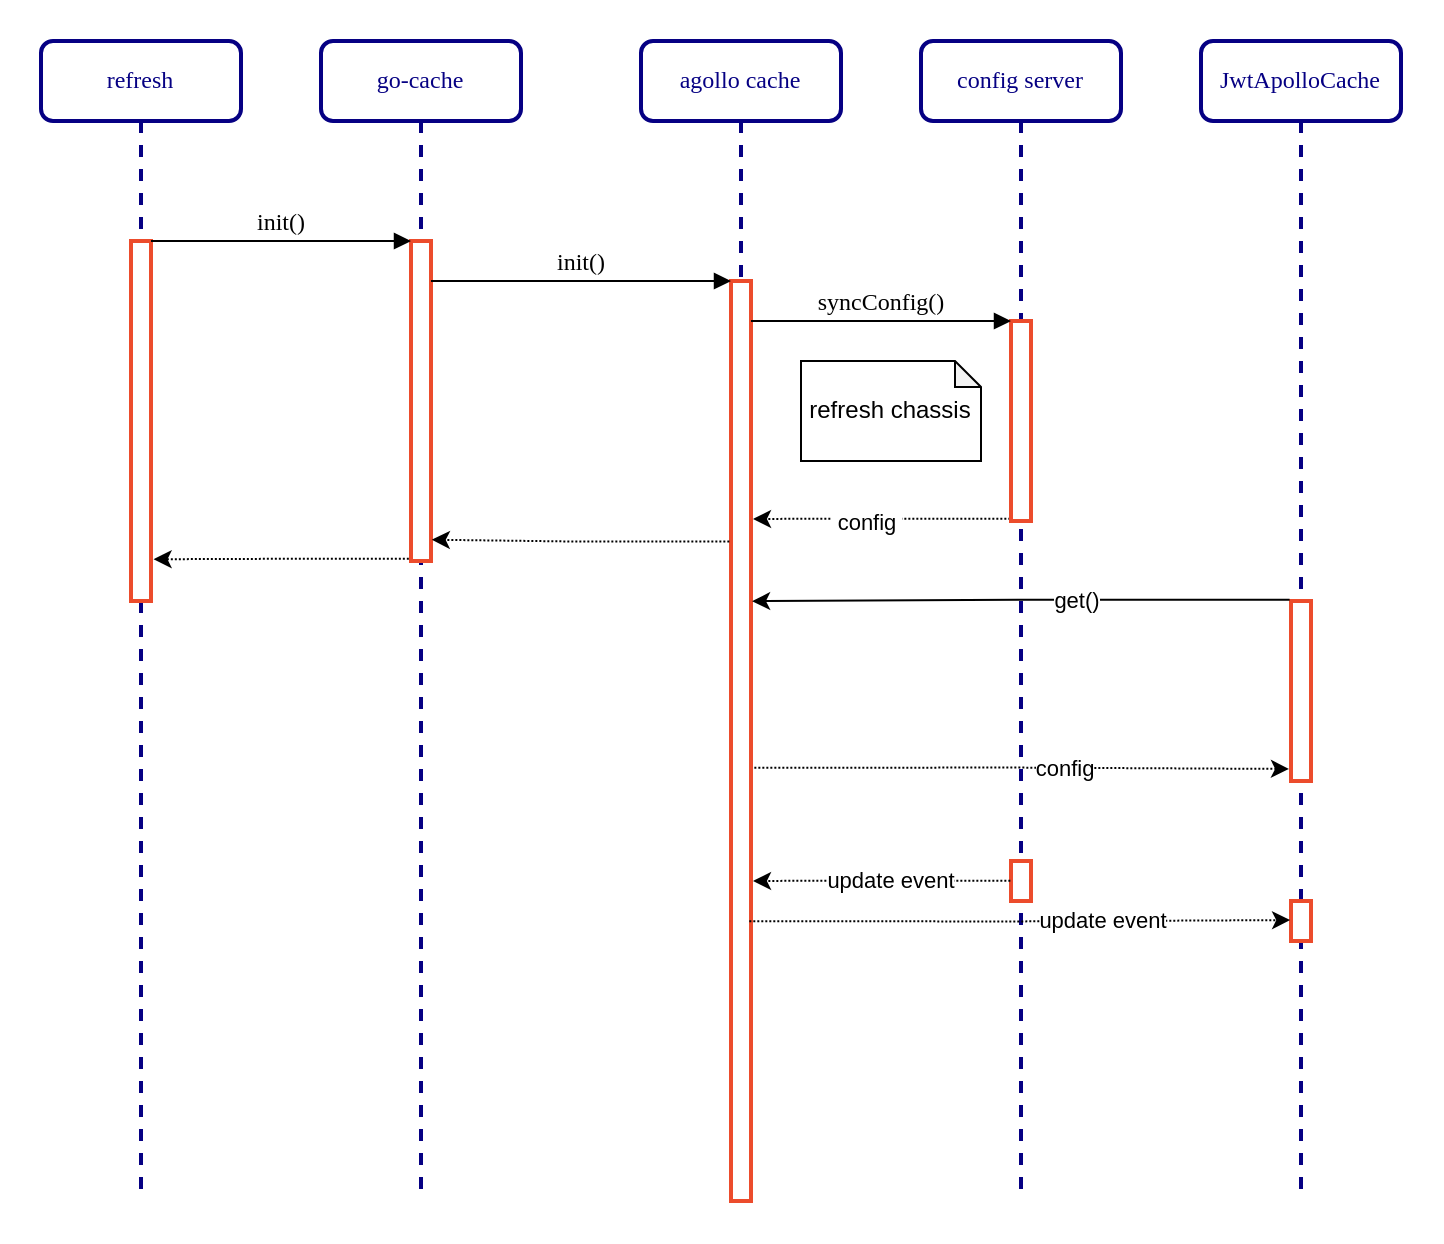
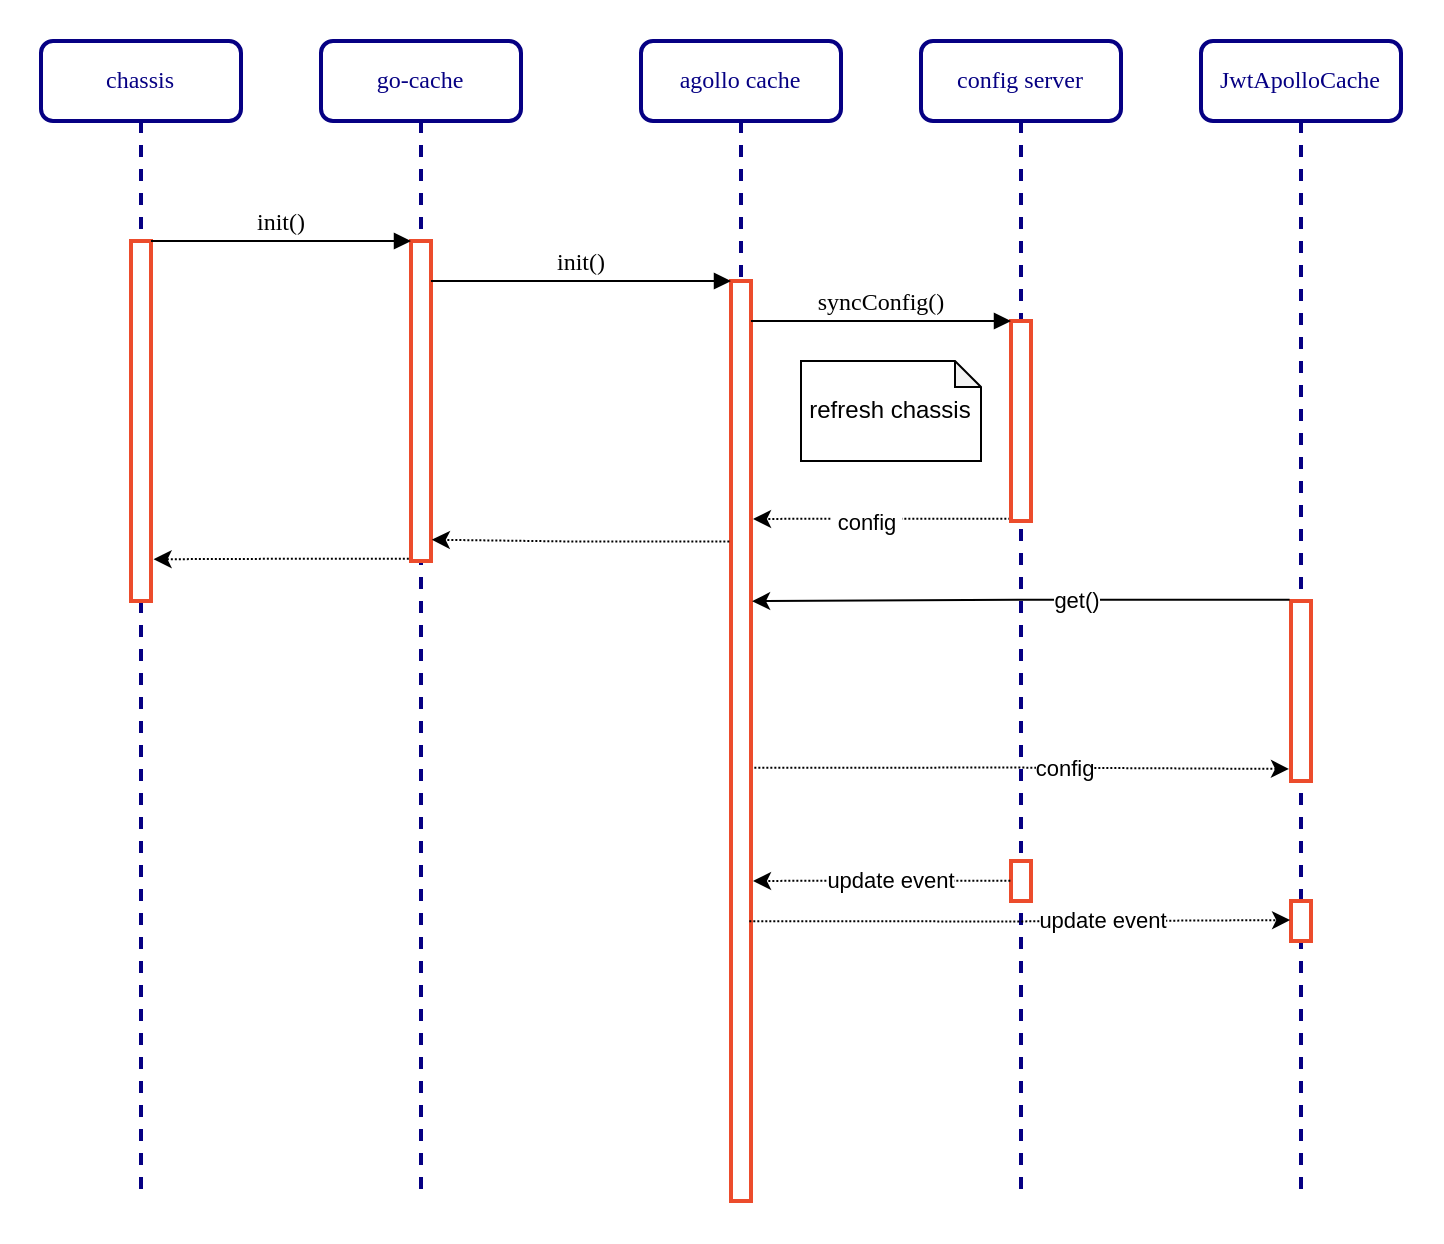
  <mxCell id="0" />
  <mxCell id="1" parent="0" />
  <mxCell id="2" value="go-cache" style="shape=umlLifeline;perimeter=lifelinePerimeter;whiteSpace=wrap;html=1;container=1;collapsible=0;recursiveResize=0;outlineConnect=0;rounded=1;shadow=0;comic=0;labelBackgroundColor=none;strokeWidth=2;fontFamily=Verdana;fontSize=12;align=center;strokeColor=#060083;fontColor=#060083;" parent="1" vertex="1"><mxGeometry x="160" y="20" width="100" height="580" as="geometry" /></mxCell>
  <mxCell id="3" value="" style="html=1;points=[];perimeter=orthogonalPerimeter;rounded=0;shadow=0;comic=0;labelBackgroundColor=none;strokeWidth=2;fontFamily=Verdana;fontSize=12;align=center;strokeColor=#EC4C2C;" parent="2" vertex="1"><mxGeometry x="45" y="100" width="10" height="160" as="geometry" /></mxCell>
  <mxCell id="4" value="agollo cache" style="shape=umlLifeline;perimeter=lifelinePerimeter;whiteSpace=wrap;html=1;container=1;collapsible=0;recursiveResize=0;outlineConnect=0;rounded=1;shadow=0;comic=0;labelBackgroundColor=none;strokeWidth=2;fontFamily=Verdana;fontSize=12;align=center;strokeColor=#060083;fontColor=#060083;" parent="1" vertex="1"><mxGeometry x="320" y="20" width="100" height="580" as="geometry" /></mxCell>
  <mxCell id="5" value="" style="html=1;points=[];perimeter=orthogonalPerimeter;rounded=0;shadow=0;comic=0;labelBackgroundColor=none;strokeWidth=2;fontFamily=Verdana;fontSize=12;align=center;strokeColor=#EC4C2C;" parent="4" vertex="1"><mxGeometry x="45" y="120" width="10" height="460" as="geometry" /></mxCell>
  <mxCell id="6" value="config server" style="shape=umlLifeline;perimeter=lifelinePerimeter;whiteSpace=wrap;html=1;container=1;collapsible=0;recursiveResize=0;outlineConnect=0;rounded=1;shadow=0;comic=0;labelBackgroundColor=none;strokeWidth=2;fontFamily=Verdana;fontSize=12;align=center;strokeColor=#060083;fontColor=#060083;" parent="1" vertex="1"><mxGeometry x="460" y="20" width="100" height="580" as="geometry" /></mxCell>
  <mxCell id="7" value="" style="html=1;points=[];perimeter=orthogonalPerimeter;rounded=0;shadow=0;comic=0;labelBackgroundColor=none;strokeWidth=2;fontFamily=Verdana;fontSize=12;align=center;strokeColor=#EC4C2C;" vertex="1" parent="6"><mxGeometry x="45" y="410" width="10" height="20" as="geometry" /></mxCell>
  <mxCell id="8" style="edgeStyle=orthogonalEdgeStyle;rounded=0;orthogonalLoop=1;jettySize=auto;html=1;exitX=-0.033;exitY=0.989;exitDx=0;exitDy=0;exitPerimeter=0;dashed=1;dashPattern=1 1;" edge="1" parent="6"><mxGeometry relative="1" as="geometry"><mxPoint x="-84" y="420.0" as="targetPoint" /><Array as="points"><mxPoint x="-60" y="420" /><mxPoint x="-60" y="420" /></Array><mxPoint x="44.67" y="419.9" as="sourcePoint" /></mxGeometry></mxCell>
  <mxCell id="9" value="update event" style="edgeLabel;html=1;align=center;verticalAlign=middle;resizable=0;points=[];" vertex="1" connectable="0" parent="8"><mxGeometry x="0.113" y="2" relative="1" as="geometry"><mxPoint x="12" y="-2" as="offset" /></mxGeometry></mxCell>
  <mxCell id="10" value="JwtApolloCache" style="shape=umlLifeline;perimeter=lifelinePerimeter;whiteSpace=wrap;html=1;container=1;collapsible=0;recursiveResize=0;outlineConnect=0;rounded=1;shadow=0;comic=0;labelBackgroundColor=none;strokeWidth=2;fontFamily=Verdana;fontSize=12;align=center;strokeColor=#060083;fontColor=#060083;" parent="1" vertex="1"><mxGeometry x="600" y="20" width="100" height="580" as="geometry" /></mxCell>
  <mxCell id="11" value="" style="html=1;points=[];perimeter=orthogonalPerimeter;rounded=0;shadow=0;comic=0;labelBackgroundColor=none;strokeWidth=2;fontFamily=Verdana;fontSize=12;align=center;strokeColor=#EC4C2C;" vertex="1" parent="10"><mxGeometry x="45" y="280" width="10" height="90" as="geometry" /></mxCell>
  <mxCell id="12" value="" style="html=1;points=[];perimeter=orthogonalPerimeter;rounded=0;shadow=0;comic=0;labelBackgroundColor=none;strokeWidth=2;fontFamily=Verdana;fontSize=12;align=center;strokeColor=#EC4C2C;" vertex="1" parent="10"><mxGeometry x="45" y="430" width="10" height="20" as="geometry" /></mxCell>
- <mxCell id="13" value="refresh" style="shape=umlLifeline;perimeter=lifelinePerimeter;whiteSpace=wrap;html=1;container=1;collapsible=0;recursiveResize=0;outlineConnect=0;rounded=1;shadow=0;comic=0;labelBackgroundColor=none;strokeWidth=2;fontFamily=Verdana;fontSize=12;align=center;strokeColor=#060083;fontColor=#060083;" parent="1" vertex="1"><mxGeometry x="20" y="20" width="100" height="580" as="geometry" /></mxCell>
+ <mxCell id="13" value="chassis" style="shape=umlLifeline;perimeter=lifelinePerimeter;whiteSpace=wrap;html=1;container=1;collapsible=0;recursiveResize=0;outlineConnect=0;rounded=1;shadow=0;comic=0;labelBackgroundColor=none;strokeWidth=2;fontFamily=Verdana;fontSize=12;align=center;strokeColor=#060083;fontColor=#060083;" parent="1" vertex="1"><mxGeometry x="20" y="20" width="100" height="580" as="geometry" /></mxCell>
  <mxCell id="14" value="" style="html=1;points=[];perimeter=orthogonalPerimeter;rounded=0;shadow=0;comic=0;labelBackgroundColor=none;strokeWidth=2;fontFamily=Verdana;fontSize=12;align=center;fontColor=#FFFFFF;strokeColor=#EC4C2C;" parent="13" vertex="1"><mxGeometry x="45" y="100" width="10" height="180" as="geometry" /></mxCell>
  <mxCell id="15" style="edgeStyle=orthogonalEdgeStyle;rounded=0;orthogonalLoop=1;jettySize=auto;html=1;exitX=-0.033;exitY=0.989;exitDx=0;exitDy=0;exitPerimeter=0;dashed=1;dashPattern=1 1;" edge="1" parent="1" source="17"><mxGeometry relative="1" as="geometry"><mxPoint x="376" y="259" as="targetPoint" /><Array as="points"><mxPoint x="400" y="259" /><mxPoint x="400" y="259" /></Array></mxGeometry></mxCell>
  <mxCell id="16" value="&amp;nbsp;config&amp;nbsp;" style="edgeLabel;html=1;align=center;verticalAlign=middle;resizable=0;points=[];" vertex="1" connectable="0" parent="15"><mxGeometry x="0.113" y="2" relative="1" as="geometry"><mxPoint as="offset" /></mxGeometry></mxCell>
  <mxCell id="17" value="" style="html=1;points=[];perimeter=orthogonalPerimeter;rounded=0;shadow=0;comic=0;labelBackgroundColor=none;strokeWidth=2;fontFamily=Verdana;fontSize=12;align=center;strokeColor=#EC4C2C;" parent="1" vertex="1"><mxGeometry x="505" y="160" width="10" height="100" as="geometry" /></mxCell>
  <mxCell id="18" value="syncConfig()" style="html=1;verticalAlign=bottom;endArrow=block;labelBackgroundColor=none;fontFamily=Verdana;fontSize=12;edgeStyle=elbowEdgeStyle;elbow=vertical;" parent="1" source="5" target="17" edge="1"><mxGeometry relative="1" as="geometry"><mxPoint x="430" y="160" as="sourcePoint" /><Array as="points"><mxPoint x="380" y="160" /></Array></mxGeometry></mxCell>
  <mxCell id="19" value="init()" style="html=1;verticalAlign=bottom;endArrow=block;entryX=0;entryY=0;labelBackgroundColor=none;fontFamily=Verdana;fontSize=12;edgeStyle=elbowEdgeStyle;elbow=vertical;" parent="1" source="14" target="3" edge="1"><mxGeometry relative="1" as="geometry"><mxPoint x="140" y="130" as="sourcePoint" /></mxGeometry></mxCell>
  <mxCell id="20" value="init()" style="html=1;verticalAlign=bottom;endArrow=block;entryX=0;entryY=0;labelBackgroundColor=none;fontFamily=Verdana;fontSize=12;edgeStyle=elbowEdgeStyle;elbow=vertical;" parent="1" source="3" target="5" edge="1"><mxGeometry relative="1" as="geometry"><mxPoint x="290" y="140" as="sourcePoint" /></mxGeometry></mxCell>
  <mxCell id="21" style="edgeStyle=orthogonalEdgeStyle;rounded=0;orthogonalLoop=1;jettySize=auto;html=1;exitX=-0.108;exitY=0.993;exitDx=0;exitDy=0;exitPerimeter=0;entryX=1.129;entryY=0.884;entryDx=0;entryDy=0;entryPerimeter=0;dashed=1;dashPattern=1 1;" edge="1" parent="1" source="3" target="14"><mxGeometry relative="1" as="geometry" /></mxCell>
  <mxCell id="22" style="edgeStyle=orthogonalEdgeStyle;orthogonalLoop=1;jettySize=auto;html=1;entryX=1.042;entryY=0.996;entryDx=0;entryDy=0;entryPerimeter=0;rounded=0;exitX=-0.083;exitY=0.305;exitDx=0;exitDy=0;exitPerimeter=0;dashed=1;dashPattern=1 1;" edge="1" parent="1"><mxGeometry relative="1" as="geometry"><mxPoint x="364.17" y="270.3" as="sourcePoint" /><mxPoint x="215.42" y="269.36" as="targetPoint" /><Array as="points"><mxPoint x="290" y="270" /><mxPoint x="215" y="270" /></Array></mxGeometry></mxCell>
  <mxCell id="23" style="edgeStyle=orthogonalEdgeStyle;rounded=0;orthogonalLoop=1;jettySize=auto;html=1;entryX=1.055;entryY=0.348;entryDx=0;entryDy=0;entryPerimeter=0;exitX=-0.071;exitY=-0.007;exitDx=0;exitDy=0;exitPerimeter=0;" edge="1" parent="1" source="11" target="5"><mxGeometry relative="1" as="geometry"><Array as="points"><mxPoint x="510" y="299" /></Array></mxGeometry></mxCell>
  <mxCell id="24" value="get()" style="edgeLabel;html=1;align=center;verticalAlign=middle;resizable=0;points=[];" vertex="1" connectable="0" parent="23"><mxGeometry x="-0.204" relative="1" as="geometry"><mxPoint as="offset" /></mxGeometry></mxCell>
  <mxCell id="25" style="edgeStyle=orthogonalEdgeStyle;rounded=0;orthogonalLoop=1;jettySize=auto;html=1;entryX=-0.1;entryY=0.933;entryDx=0;entryDy=0;entryPerimeter=0;exitX=1.167;exitY=0.529;exitDx=0;exitDy=0;exitPerimeter=0;dashed=1;dashPattern=1 1;" edge="1" parent="1" source="5" target="11"><mxGeometry relative="1" as="geometry" /></mxCell>
  <mxCell id="26" value="config" style="edgeLabel;html=1;align=center;verticalAlign=middle;resizable=0;points=[];" vertex="1" connectable="0" parent="25"><mxGeometry x="0.162" relative="1" as="geometry"><mxPoint as="offset" /></mxGeometry></mxCell>
  <mxCell id="27" value="refresh chassis" style="shape=note;whiteSpace=wrap;html=1;backgroundOutline=1;darkOpacity=0.05;size=13;" vertex="1" parent="1"><mxGeometry x="400" y="180" width="90" height="50" as="geometry" /></mxCell>
  <mxCell id="28" style="edgeStyle=orthogonalEdgeStyle;rounded=0;orthogonalLoop=1;jettySize=auto;html=1;entryX=-0.045;entryY=0.477;entryDx=0;entryDy=0;entryPerimeter=0;dashed=1;dashPattern=1 1;fontColor=#FFFFFF;exitX=0.915;exitY=0.696;exitDx=0;exitDy=0;exitPerimeter=0;" edge="1" parent="1" source="5" target="12"><mxGeometry relative="1" as="geometry" /></mxCell>
  <mxCell id="29" value="&lt;font color=&quot;#000000&quot;&gt;update event&lt;/font&gt;" style="edgeLabel;html=1;align=center;verticalAlign=middle;resizable=0;points=[];fontColor=#FFFFFF;" vertex="1" connectable="0" parent="28"><mxGeometry x="0.303" y="-1" relative="1" as="geometry"><mxPoint y="-1" as="offset" /></mxGeometry></mxCell>
